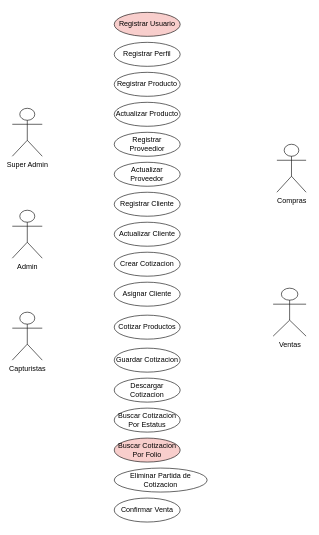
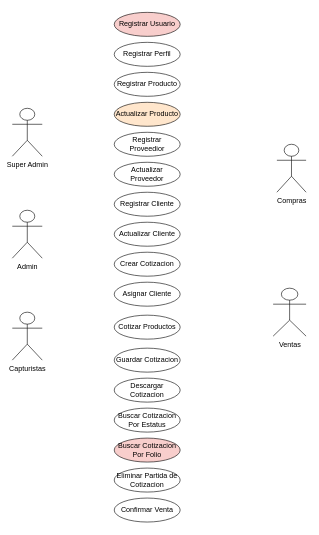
  <mxCell id="0" />
  <mxCell id="1" parent="0" />
  <mxCell id="2" value="Registrar Usuario" style="ellipse;whiteSpace=wrap;html=1;fillColor=#f8cecc;" parent="1" vertex="1"><mxGeometry x="190" y="20" width="110" height="40" as="geometry" /></mxCell>
  <mxCell id="3" value="Registrar Perfil" style="ellipse;whiteSpace=wrap;html=1;" parent="1" vertex="1"><mxGeometry x="190" y="70" width="110" height="40" as="geometry" /></mxCell>
  <mxCell id="4" value="Registrar Producto" style="ellipse;whiteSpace=wrap;html=1;" parent="1" vertex="1"><mxGeometry x="190" y="120" width="110" height="40" as="geometry" /></mxCell>
- <mxCell id="5" value="Actualizar Producto" style="ellipse;whiteSpace=wrap;html=1;" parent="1" vertex="1"><mxGeometry x="190" y="170" width="110" height="40" as="geometry" /></mxCell>
+ <mxCell id="5" value="Actualizar Producto" style="ellipse;whiteSpace=wrap;html=1;fillColor=#ffe6cc;" parent="1" vertex="1"><mxGeometry x="190" y="170" width="110" height="40" as="geometry" /></mxCell>
  <mxCell id="6" value="Registrar Proveedior" style="ellipse;whiteSpace=wrap;html=1;" parent="1" vertex="1"><mxGeometry x="190" y="220" width="110" height="40" as="geometry" /></mxCell>
  <mxCell id="7" value="Actualizar Proveedor" style="ellipse;whiteSpace=wrap;html=1;" parent="1" vertex="1"><mxGeometry x="190" y="270" width="110" height="40" as="geometry" /></mxCell>
  <mxCell id="8" value="Registrar Cliente" style="ellipse;whiteSpace=wrap;html=1;" parent="1" vertex="1"><mxGeometry x="190" y="320" width="110" height="40" as="geometry" /></mxCell>
  <mxCell id="9" value="Actualizar Cliente" style="ellipse;whiteSpace=wrap;html=1;" parent="1" vertex="1"><mxGeometry x="190" y="370" width="110" height="40" as="geometry" /></mxCell>
  <mxCell id="10" value="Crear Cotizacion" style="ellipse;whiteSpace=wrap;html=1;" parent="1" vertex="1"><mxGeometry x="190" y="420" width="110" height="40" as="geometry" /></mxCell>
  <mxCell id="11" value="Asignar Cliente" style="ellipse;whiteSpace=wrap;html=1;" parent="1" vertex="1"><mxGeometry x="190" y="470" width="110" height="40" as="geometry" /></mxCell>
  <mxCell id="12" value="Cotizar Productos" style="ellipse;whiteSpace=wrap;html=1;" parent="1" vertex="1"><mxGeometry x="190" y="525" width="110" height="40" as="geometry" /></mxCell>
  <mxCell id="13" value="Guardar Cotizacion" style="ellipse;whiteSpace=wrap;html=1;" parent="1" vertex="1"><mxGeometry x="190" y="580" width="110" height="40" as="geometry" /></mxCell>
  <mxCell id="14" value="Descargar Cotizacion" style="ellipse;whiteSpace=wrap;html=1;" parent="1" vertex="1"><mxGeometry x="190" y="630" width="110" height="40" as="geometry" /></mxCell>
  <mxCell id="15" value="Buscar Cotizacion Por Estatus" style="ellipse;whiteSpace=wrap;html=1;" parent="1" vertex="1"><mxGeometry x="190" y="680" width="110" height="40" as="geometry" /></mxCell>
  <mxCell id="16" value="Buscar Cotizacion Por Folio" style="ellipse;whiteSpace=wrap;html=1;fillColor=#f8cecc;" parent="1" vertex="1"><mxGeometry x="190" y="730" width="110" height="40" as="geometry" /></mxCell>
- <mxCell id="17" value="Eliminar Partida de Cotizacion" style="ellipse;whiteSpace=wrap;html=1;" parent="1" vertex="1"><mxGeometry x="190" y="780" width="155" height="40" as="geometry" /></mxCell>
+ <mxCell id="17" value="Eliminar Partida de Cotizacion" style="ellipse;whiteSpace=wrap;html=1;" parent="1" vertex="1"><mxGeometry x="190" y="780" width="110" height="40" as="geometry" /></mxCell>
  <mxCell id="18" value="Confirmar Venta" style="ellipse;whiteSpace=wrap;html=1;" parent="1" vertex="1"><mxGeometry x="190" y="830" width="110" height="40" as="geometry" /></mxCell>
  <mxCell id="19" value="Super Admin" style="shape=umlActor;verticalLabelPosition=bottom;verticalAlign=top;html=1;outlineConnect=0;" parent="1" vertex="1"><mxGeometry x="20" y="180" width="50" height="80" as="geometry" /></mxCell>
  <mxCell id="20" value="Admin" style="shape=umlActor;verticalLabelPosition=bottom;verticalAlign=top;html=1;outlineConnect=0;" parent="1" vertex="1"><mxGeometry x="20" y="350" width="50" height="80" as="geometry" /></mxCell>
  <mxCell id="21" value="Capturistas" style="shape=umlActor;verticalLabelPosition=bottom;verticalAlign=top;html=1;outlineConnect=0;" parent="1" vertex="1"><mxGeometry x="20" y="520" width="50" height="80" as="geometry" /></mxCell>
  <mxCell id="22" value="Ventas" style="shape=umlActor;verticalLabelPosition=bottom;verticalAlign=top;html=1;outlineConnect=0;" parent="1" vertex="1"><mxGeometry x="455" y="480" width="55" height="80" as="geometry" /></mxCell>
  <mxCell id="23" value="Compras" style="shape=umlActor;verticalLabelPosition=bottom;verticalAlign=top;html=1;outlineConnect=0;" parent="1" vertex="1"><mxGeometry x="461.25" y="240" width="48.75" height="80" as="geometry" /></mxCell>
